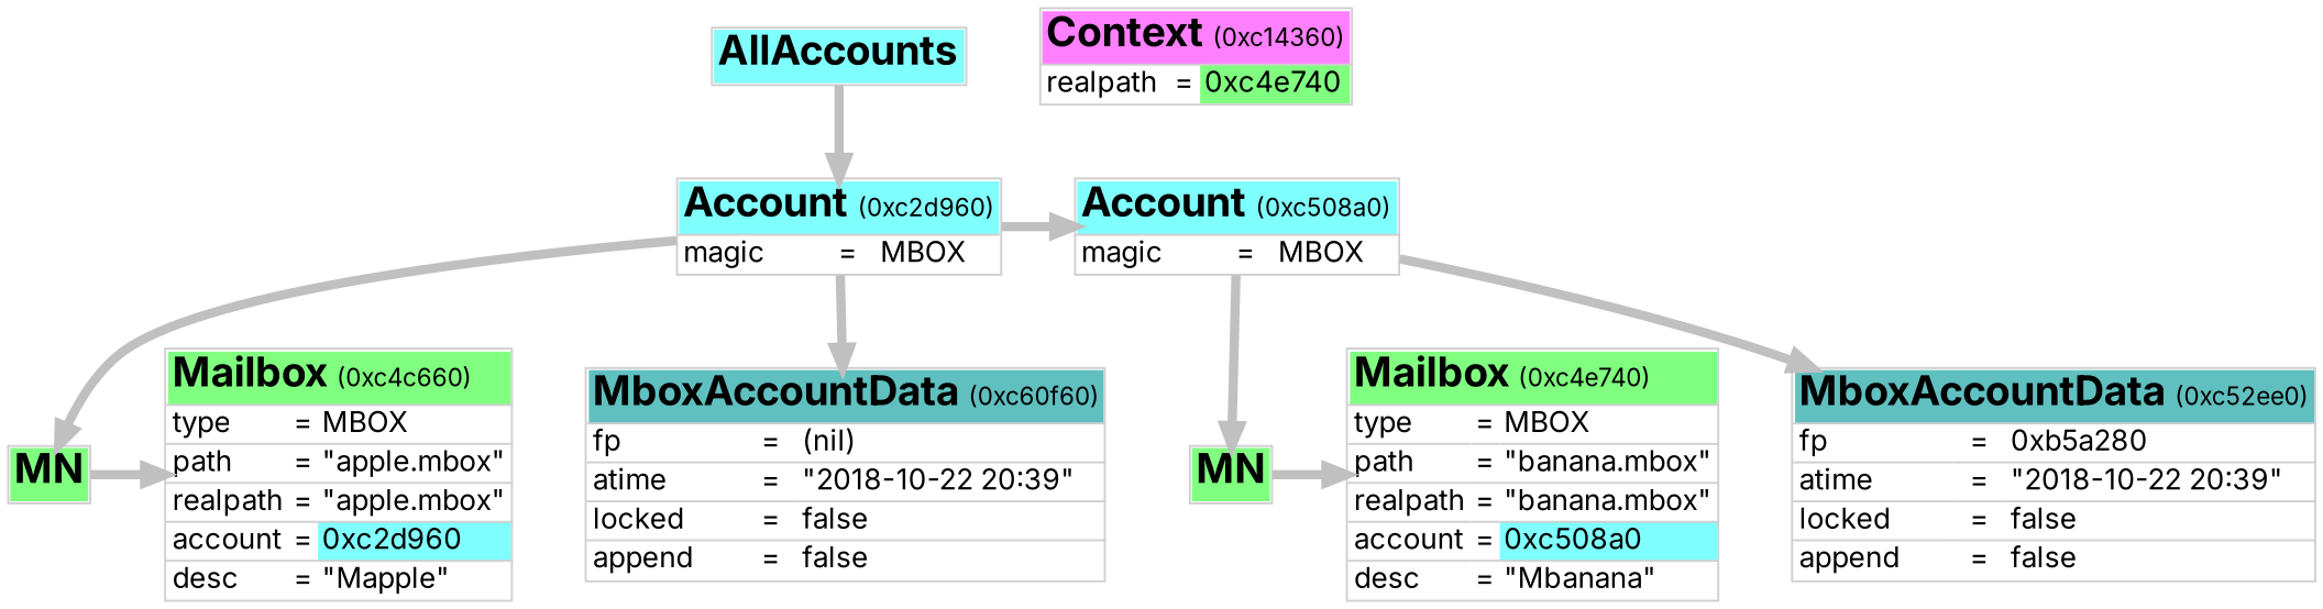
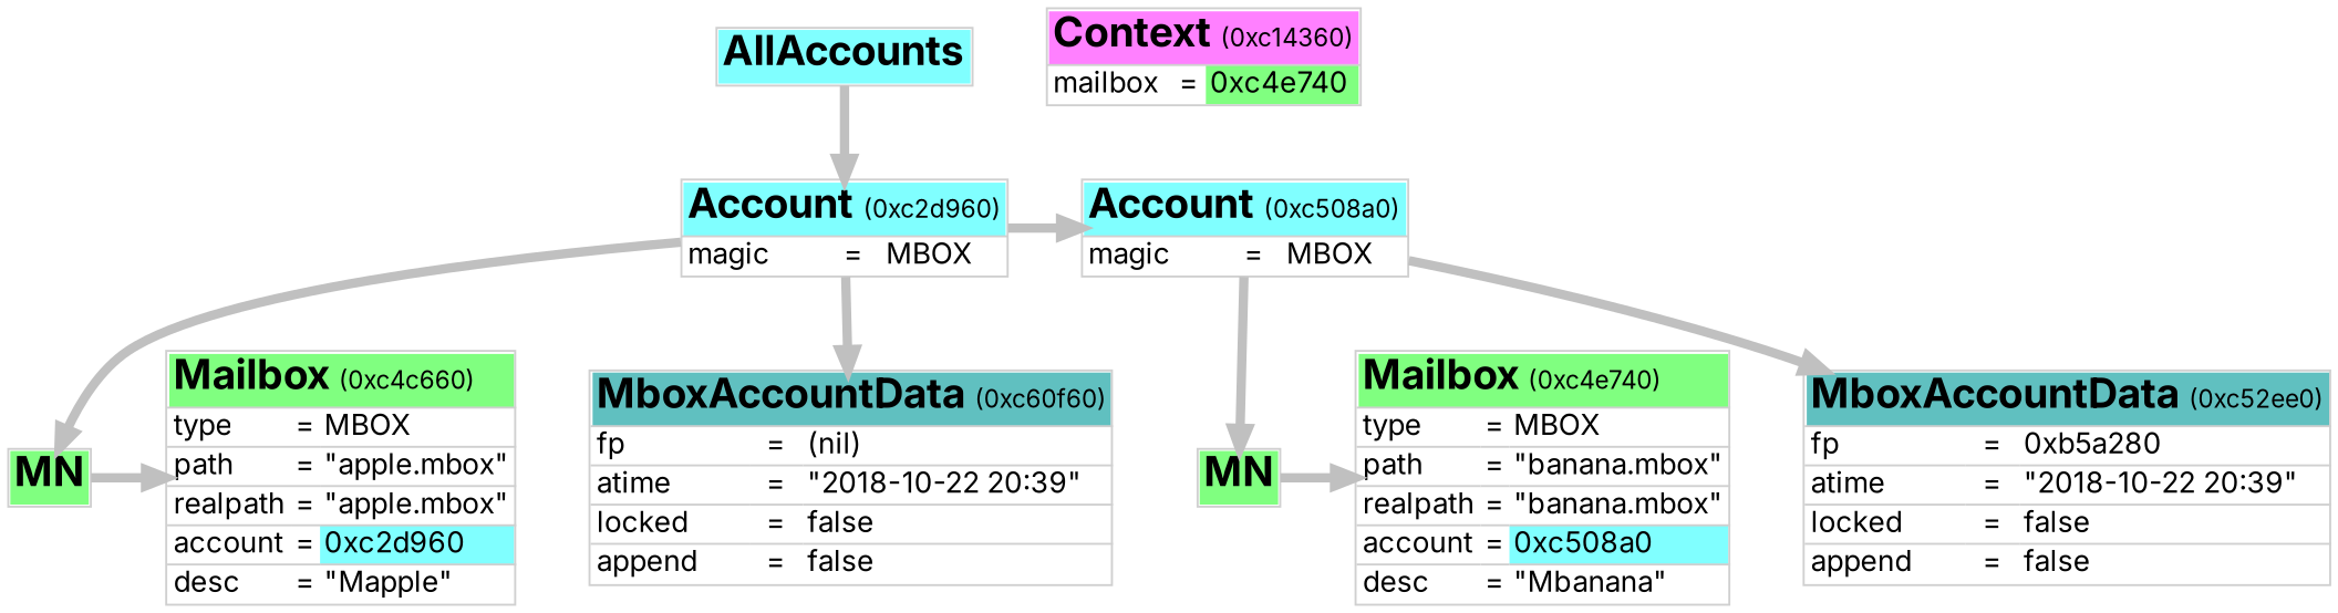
  digraph {
    nodesep=0.5
    rankdir=TB
    ranksep=0.5
    fontname=Inter
    node [shape=plain fontname=Inter]
    edge [arrowsize=1.0 color="#c0c0c0" penwidth=4.5 fontname=Inter]
    n1 [label=<<table cellspacing="0" border="1" rows="*" color="#d0d0d0"> 		<tr> 			<td border="0" bgcolor="#80ffff" port="top"><font color="#000000" point-size="20"><b>AllAccounts</b></font></td> 		</tr> 		</table>>]
-   n2 [label=<<table cellspacing="0" border="1" rows="*" color="#d0d0d0"> 		<tr> 			<td border="0" align="left" bgcolor="#ff80ff" port="top" colspan="3"><font color="#000000" point-size="20"><b>Context</b></font> <font point-size="12">(0xc14360)</font></td> 		</tr> 		<tr> 			<td border="0" align="left">realpath</td> 			<td border="0">=</td> 			<td border="0" align="left" bgcolor="#80ff80">0xc4e740</td> 		</tr> 		</table>>]
+   n2 [label=<<table cellspacing="0" border="1" rows="*" color="#d0d0d0"> 		<tr> 			<td border="0" align="left" bgcolor="#ff80ff" port="top" colspan="3"><font color="#000000" point-size="20"><b>Context</b></font> <font point-size="12">(0xc14360)</font></td> 		</tr> 		<tr> 			<td border="0" align="left">mailbox</td> 			<td border="0">=</td> 			<td border="0" align="left" bgcolor="#80ff80">0xc4e740</td> 		</tr> 		</table>>]
    n3 [label=<<table cellspacing="0" border="1" rows="*" color="#d0d0d0"> 		<tr> 			<td border="0" align="left" bgcolor="#80ffff" port="top" colspan="3"><font color="#000000" point-size="20"><b>Account</b></font> <font point-size="12">(0xc2d960)</font></td> 		</tr> 		<tr> 			<td border="0" align="left">magic</td> 			<td border="0">=</td> 			<td border="0" align="left">MBOX</td> 		</tr> 		</table>>]
    n4 [label=<<table cellspacing="0" border="1" rows="*" color="#d0d0d0"> 		<tr> 			<td border="0" align="left" bgcolor="#80ffff" port="top" colspan="3"><font color="#000000" point-size="20"><b>Account</b></font> <font point-size="12">(0xc508a0)</font></td> 		</tr> 		<tr> 			<td border="0" align="left">magic</td> 			<td border="0">=</td> 			<td border="0" align="left">MBOX</td> 		</tr> 		</table>>]
    n5 [label=<<table cellspacing="0" border="1" rows="*" color="#d0d0d0"> 		<tr> 			<td border="0" bgcolor="#80ff80" port="top"><font color="#000000" point-size="20"><b>MN</b></font></td> 		</tr> 		</table>>]
    n6 [label=<<table cellspacing="0" border="1" rows="*" color="#d0d0d0"> 		<tr> 			<td border="0" align="left" bgcolor="#80ff80" port="top" colspan="3"><font color="#000000" point-size="20"><b>Mailbox</b></font> <font point-size="12">(0xc4c660)</font></td> 		</tr> 		<tr> 			<td border="0" align="left">type</td> 			<td border="0">=</td> 			<td border="0" align="left">MBOX</td> 		</tr> 		<tr> 			<td border="0" align="left">path</td> 			<td border="0">=</td> 			<td border="0" align="left">"apple.mbox"</td> 		</tr> 		<tr> 			<td border="0" align="left">realpath</td> 			<td border="0">=</td> 			<td border="0" align="left">"apple.mbox"</td> 		</tr> 		<tr> 			<td border="0" align="left">account</td> 			<td border="0">=</td> 			<td border="0" align="left" bgcolor="#80ffff">0xc2d960</td> 		</tr> 		<tr> 			<td border="0" align="left">desc</td> 			<td border="0">=</td> 			<td border="0" align="left">"Mapple"</td> 		</tr> 		</table>>]
    n7 [label=<<table cellspacing="0" border="1" rows="*" color="#d0d0d0"> 		<tr> 			<td border="0" bgcolor="#80ff80" port="top"><font color="#000000" point-size="20"><b>MN</b></font></td> 		</tr> 		</table>>]
    n8 [label=<<table cellspacing="0" border="1" rows="*" color="#d0d0d0"> 		<tr> 			<td border="0" align="left" bgcolor="#80ff80" port="top" colspan="3"><font color="#000000" point-size="20"><b>Mailbox</b></font> <font point-size="12">(0xc4e740)</font></td> 		</tr> 		<tr> 			<td border="0" align="left">type</td> 			<td border="0">=</td> 			<td border="0" align="left">MBOX</td> 		</tr> 		<tr> 			<td border="0" align="left">path</td> 			<td border="0">=</td> 			<td border="0" align="left">"banana.mbox"</td> 		</tr> 		<tr> 			<td border="0" align="left">realpath</td> 			<td border="0">=</td> 			<td border="0" align="left">"banana.mbox"</td> 		</tr> 		<tr> 			<td border="0" align="left">account</td> 			<td border="0">=</td> 			<td border="0" align="left" bgcolor="#80ffff">0xc508a0</td> 		</tr> 		<tr> 			<td border="0" align="left">desc</td> 			<td border="0">=</td> 			<td border="0" align="left">"Mbanana"</td> 		</tr> 		</table>>]
    n9 [label=<<table cellspacing="0" border="1" rows="*" color="#d0d0d0"> 		<tr> 			<td border="0" align="left" bgcolor="#60c0c0" port="top" colspan="3"><font color="#000000" point-size="20"><b>MboxAccountData</b></font> <font point-size="12">(0xc60f60)</font></td> 		</tr> 		<tr> 			<td border="0" align="left">fp</td> 			<td border="0">=</td> 			<td border="0" align="left">(nil)</td> 		</tr> 		<tr> 			<td border="0" align="left">atime</td> 			<td border="0">=</td> 			<td border="0" align="left">"2018-10-22 20:39"</td> 		</tr> 		<tr> 			<td border="0" align="left">locked</td> 			<td border="0">=</td> 			<td border="0" align="left">false</td> 		</tr> 		<tr> 			<td border="0" align="left">append</td> 			<td border="0">=</td> 			<td border="0" align="left">false</td> 		</tr> 		</table>>]
    n10 [label=<<table cellspacing="0" border="1" rows="*" color="#d0d0d0"> 		<tr> 			<td border="0" align="left" bgcolor="#60c0c0" port="top" colspan="3"><font color="#000000" point-size="20"><b>MboxAccountData</b></font> <font point-size="12">(0xc52ee0)</font></td> 		</tr> 		<tr> 			<td border="0" align="left">fp</td> 			<td border="0">=</td> 			<td border="0" align="left">0xb5a280</td> 		</tr> 		<tr> 			<td border="0" align="left">atime</td> 			<td border="0">=</td> 			<td border="0" align="left">"2018-10-22 20:39"</td> 		</tr> 		<tr> 			<td border="0" align="left">locked</td> 			<td border="0">=</td> 			<td border="0" align="left">false</td> 		</tr> 		<tr> 			<td border="0" align="left">append</td> 			<td border="0">=</td> 			<td border="0" align="left">false</td> 		</tr> 		</table>>]
    subgraph sub_1 {
      rank=same
      n1
      n2
    }
    subgraph sub_2 {
      rank=same
      n3
      n4
    }
    subgraph sub_3 {
      rank=same
      n5
      n6
    }
    subgraph sub_4 {
      rank=same
      n7
      n8
    }
    n1 -> n3
    n3 -> n4
    n3 -> n5
    n3 -> n9
    n4 -> n7
    n4 -> n10
    n5 -> n6
    n7 -> n8
  }
